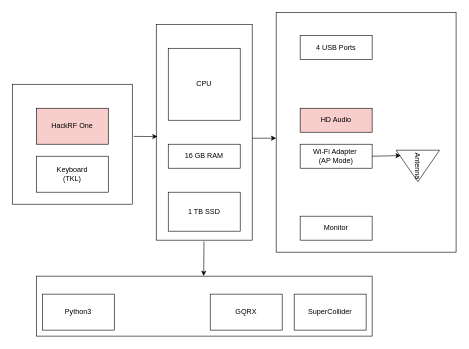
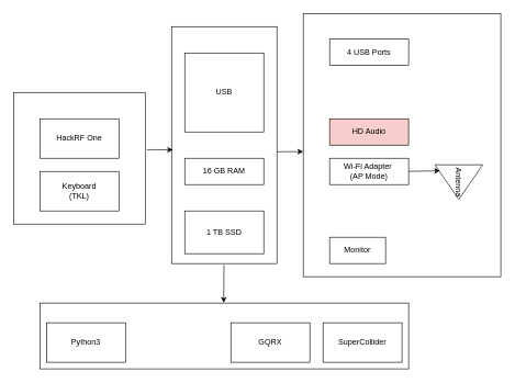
  <mxCell id="0" />
  <mxCell id="1" parent="0" />
  <mxCell id="2" value="" style="rounded=0;whiteSpace=wrap;html=1;" vertex="1" parent="1"><mxGeometry x="260" y="40" width="160" height="360" as="geometry" /></mxCell>
  <mxCell id="3" value="" style="rounded=0;whiteSpace=wrap;html=1;" vertex="1" parent="1"><mxGeometry x="460" y="20" width="300" height="400" as="geometry" /></mxCell>
  <mxCell id="4" value="" style="rounded=0;whiteSpace=wrap;html=1;" vertex="1" parent="1"><mxGeometry x="60" y="460" width="560" height="100" as="geometry" /></mxCell>
  <mxCell id="5" value="" style="whiteSpace=wrap;html=1;aspect=fixed;" vertex="1" parent="1"><mxGeometry x="20" y="140" width="200" height="200" as="geometry" /></mxCell>
- <mxCell id="6" value="HackRF One" style="rounded=0;whiteSpace=wrap;html=1;fillColor=#f8cecc;" vertex="1" parent="1"><mxGeometry x="60" y="180" width="120" height="60" as="geometry" /></mxCell>
+ <mxCell id="6" value="HackRF One" style="rounded=0;whiteSpace=wrap;html=1;" vertex="1" parent="1"><mxGeometry x="60" y="180" width="120" height="60" as="geometry" /></mxCell>
  <mxCell id="7" value="&lt;div&gt;Keyboard&lt;/div&gt;&lt;div&gt;(TKL)&lt;br&gt;&lt;/div&gt;" style="rounded=0;whiteSpace=wrap;html=1;" vertex="1" parent="1"><mxGeometry x="60" y="260" width="120" height="60" as="geometry" /></mxCell>
- <mxCell id="8" value="CPU" style="rounded=0;whiteSpace=wrap;html=1;" vertex="1" parent="1"><mxGeometry x="280" y="80" width="120" height="120" as="geometry" /></mxCell>
+ <mxCell id="8" value="USB" style="rounded=0;whiteSpace=wrap;html=1;" vertex="1" parent="1"><mxGeometry x="280" y="80" width="120" height="120" as="geometry" /></mxCell>
  <mxCell id="9" value="16 GB RAM" style="rounded=0;whiteSpace=wrap;html=1;" vertex="1" parent="1"><mxGeometry x="280" y="240" width="120" height="40" as="geometry" /></mxCell>
  <mxCell id="10" value="4 USB Ports" style="rounded=0;whiteSpace=wrap;html=1;" vertex="1" parent="1"><mxGeometry x="500" y="59" width="120" height="40" as="geometry" /></mxCell>
  <mxCell id="11" value="&lt;div&gt;Wi-Fi Adapter&amp;nbsp;&lt;/div&gt;&lt;div&gt;(AP Mode)&lt;/div&gt;" style="rounded=0;whiteSpace=wrap;html=1;" vertex="1" parent="1"><mxGeometry x="500" y="240" width="120" height="40" as="geometry" /></mxCell>
  <mxCell id="12" value="HD Audio" style="rounded=0;whiteSpace=wrap;html=1;fillColor=#f8cecc;" vertex="1" parent="1"><mxGeometry x="500" y="180" width="120" height="40" as="geometry" /></mxCell>
- <mxCell id="13" value="Monitor" style="rounded=0;whiteSpace=wrap;html=1;" vertex="1" parent="1"><mxGeometry x="500" y="360" width="120" height="40" as="geometry" /></mxCell>
+ <mxCell id="13" value="Monitor" style="rounded=0;whiteSpace=wrap;html=1;" vertex="1" parent="1"><mxGeometry x="500" y="360" width="85" height="40" as="geometry" /></mxCell>
  <mxCell id="14" value="1 TB SSD" style="rounded=0;whiteSpace=wrap;html=1;" vertex="1" parent="1"><mxGeometry x="280" y="320" width="120" height="65" as="geometry" /></mxCell>
  <mxCell id="15" value="SuperCollider" style="rounded=0;whiteSpace=wrap;html=1;" vertex="1" parent="1"><mxGeometry x="490" y="490" width="120" height="60" as="geometry" /></mxCell>
  <mxCell id="16" value="GQRX" style="rounded=0;whiteSpace=wrap;html=1;" vertex="1" parent="1"><mxGeometry x="350" y="490" width="120" height="60" as="geometry" /></mxCell>
  <mxCell id="17" value="Python3" style="rounded=0;whiteSpace=wrap;html=1;" vertex="1" parent="1"><mxGeometry x="70" y="490" width="120" height="60" as="geometry" /></mxCell>
  <mxCell id="18" style="edgeStyle=orthogonalEdgeStyle;rounded=0;orthogonalLoop=1;jettySize=auto;html=1;exitX=0.5;exitY=1;exitDx=0;exitDy=0;" edge="1" parent="1" source="4" target="4"><mxGeometry relative="1" as="geometry" /></mxCell>
  <mxCell id="19" value="Antenna " style="triangle;whiteSpace=wrap;html=1;rotation=90;" vertex="1" parent="1"><mxGeometry x="670" y="240" width="52.5" height="72.5" as="geometry" /></mxCell>
  <mxCell id="20" value="" style="endArrow=classic;html=1;rounded=0;entryX=0.013;entryY=0.52;entryDx=0;entryDy=0;entryPerimeter=0;exitX=1.012;exitY=0.435;exitDx=0;exitDy=0;exitPerimeter=0;" edge="1" parent="1" source="5" target="2"><mxGeometry width="50" height="50" relative="1" as="geometry"><mxPoint x="470" y="360" as="sourcePoint" /><mxPoint x="430" y="300" as="targetPoint" /></mxGeometry></mxCell>
  <mxCell id="21" value="" style="endArrow=classic;html=1;rounded=0;entryX=0.013;entryY=0.52;entryDx=0;entryDy=0;entryPerimeter=0;exitX=1.012;exitY=0.435;exitDx=0;exitDy=0;exitPerimeter=0;" edge="1" parent="1"><mxGeometry width="50" height="50" relative="1" as="geometry"><mxPoint x="420" y="230" as="sourcePoint" /><mxPoint x="460" y="230" as="targetPoint" /></mxGeometry></mxCell>
  <mxCell id="22" value="" style="endArrow=classic;html=1;rounded=0;entryX=0.402;entryY=-0.003;entryDx=0;entryDy=0;entryPerimeter=0;exitX=0.41;exitY=1.006;exitDx=0;exitDy=0;exitPerimeter=0;" edge="1" parent="1"><mxGeometry width="50" height="50" relative="1" as="geometry"><mxPoint x="339.6" y="402.16" as="sourcePoint" /><mxPoint x="339.12" y="459.7" as="targetPoint" /></mxGeometry></mxCell>
  <mxCell id="23" value="" style="endArrow=classic;html=1;rounded=0;entryX=0.171;entryY=0.894;entryDx=0;entryDy=0;entryPerimeter=0;exitX=1.012;exitY=0.435;exitDx=0;exitDy=0;exitPerimeter=0;" edge="1" parent="1" target="19"><mxGeometry width="50" height="50" relative="1" as="geometry"><mxPoint x="620" y="260" as="sourcePoint" /><mxPoint x="660" y="260" as="targetPoint" /></mxGeometry></mxCell>
